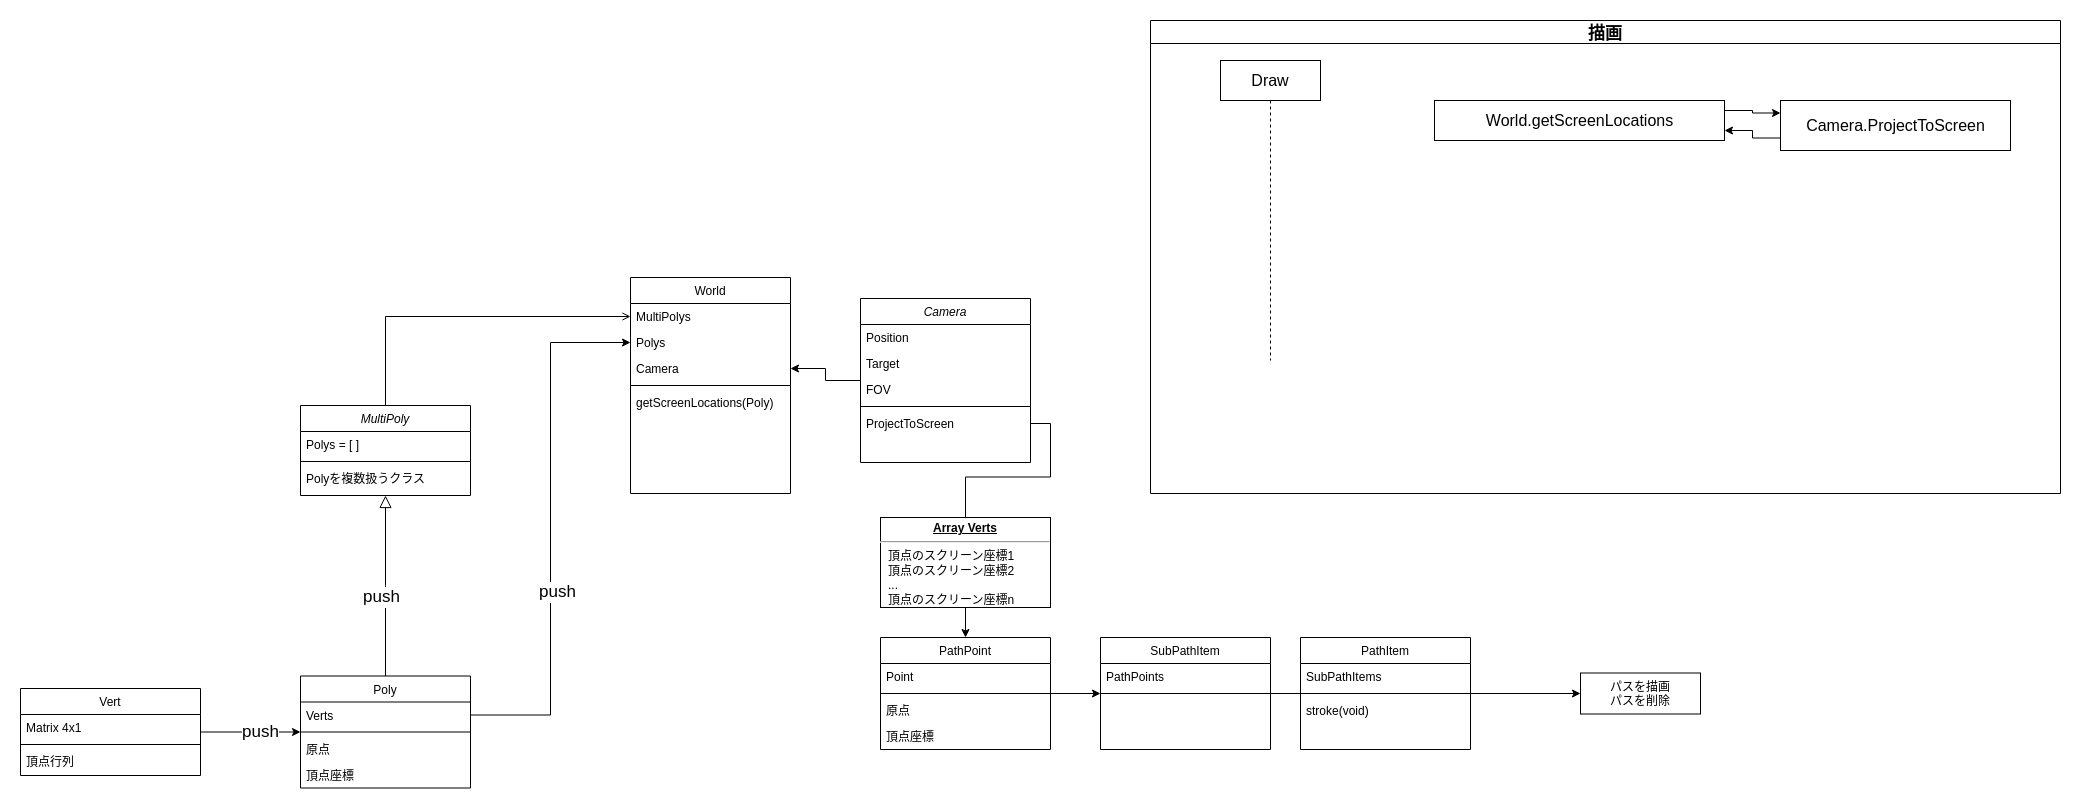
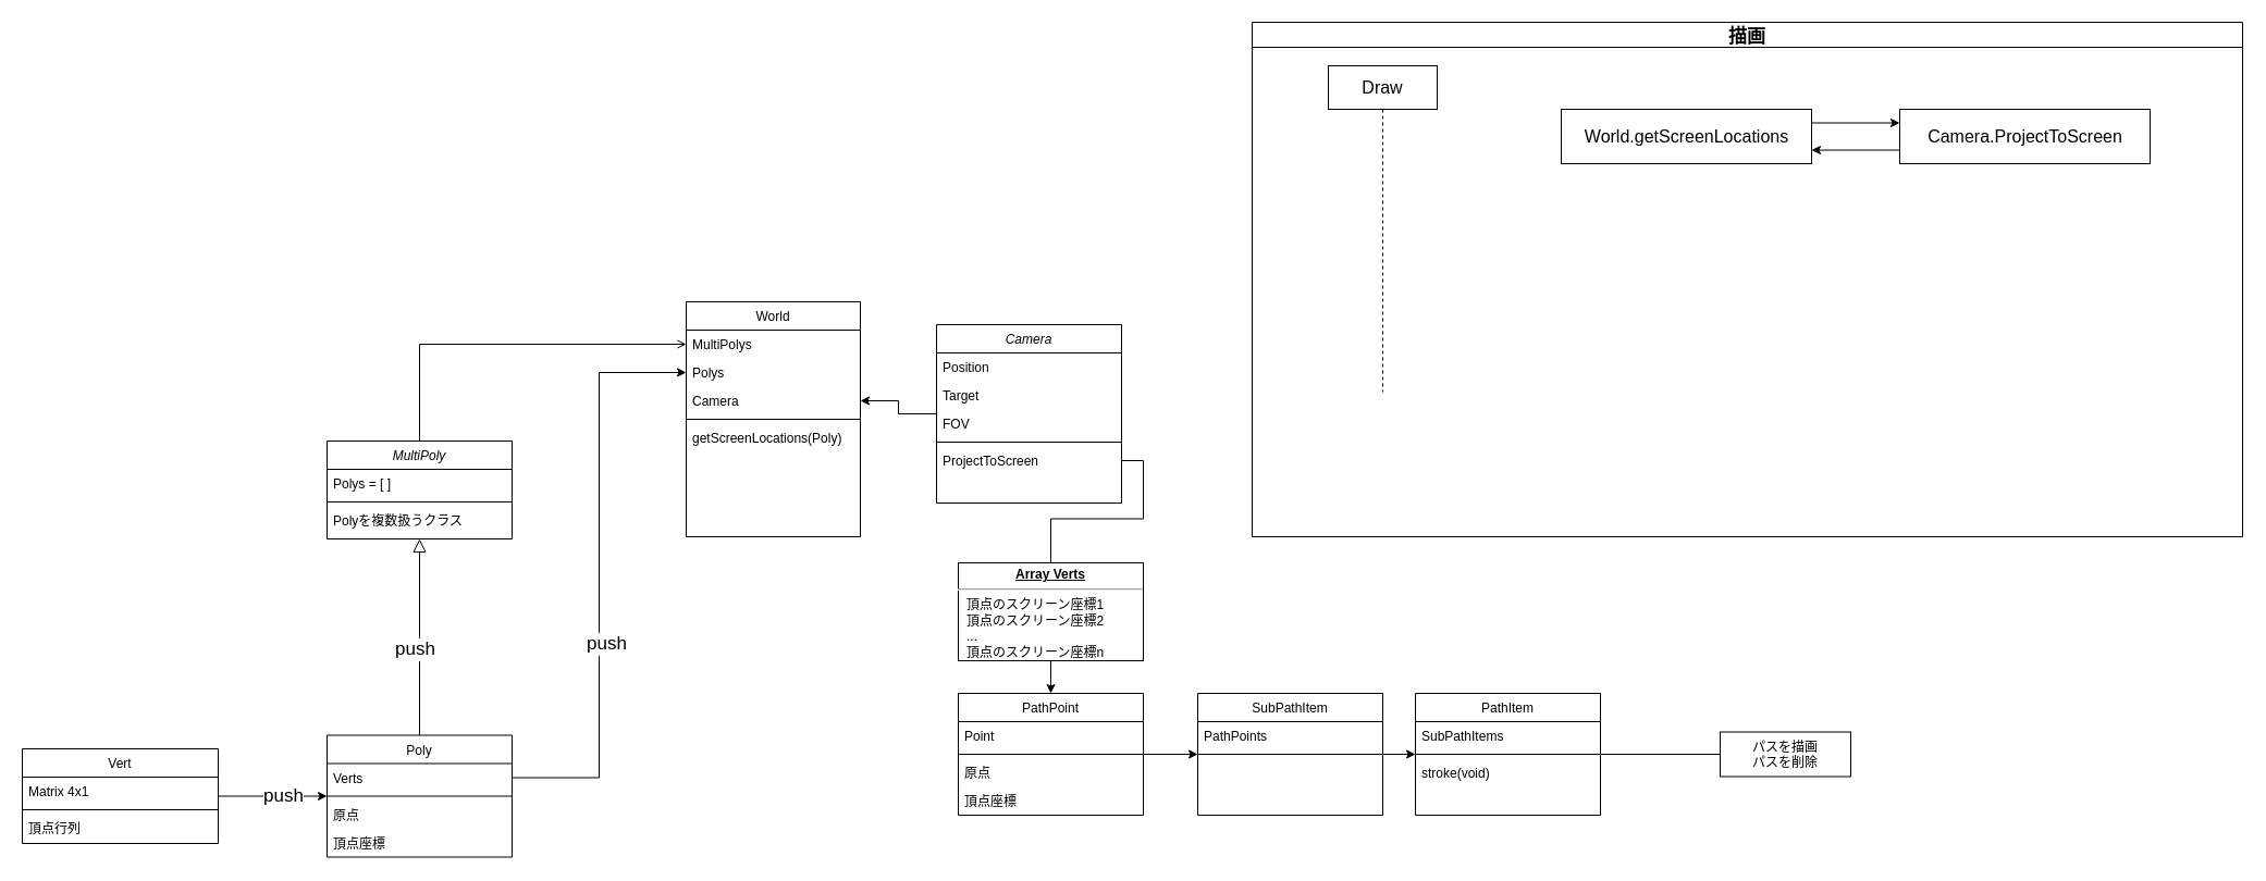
  <mxCell id="0" />
  <mxCell id="1" parent="0" />
  <mxCell id="2" style="edgeStyle=orthogonalEdgeStyle;rounded=0;orthogonalLoop=1;jettySize=auto;html=1;fontSize=17;endArrow=open;endFill=1;" edge="1" parent="1" source="3" target="15"><mxGeometry relative="1" as="geometry" /></mxCell>
  <mxCell id="3" value="MultiPoly" style="swimlane;fontStyle=2;align=center;verticalAlign=top;childLayout=stackLayout;horizontal=1;startSize=26;horizontalStack=0;resizeParent=1;resizeLast=0;collapsible=1;marginBottom=0;rounded=0;shadow=0;strokeWidth=1;" parent="1" vertex="1"><mxGeometry x="300" y="405" width="170" height="90" as="geometry"><mxRectangle x="220" y="120" width="160" height="26" as="alternateBounds" /></mxGeometry></mxCell>
  <mxCell id="4" value="Polys = [ ]" style="text;align=left;verticalAlign=top;spacingLeft=4;spacingRight=4;overflow=hidden;rotatable=0;points=[[0,0.5],[1,0.5]];portConstraint=eastwest;" parent="3" vertex="1"><mxGeometry y="26" width="170" height="26" as="geometry" /></mxCell>
  <mxCell id="5" value="" style="line;html=1;strokeWidth=1;align=left;verticalAlign=middle;spacingTop=-1;spacingLeft=3;spacingRight=3;rotatable=0;labelPosition=right;points=[];portConstraint=eastwest;" parent="3" vertex="1"><mxGeometry y="52" width="170" height="8" as="geometry" /></mxCell>
  <mxCell id="6" value="Polyを複数扱うクラス" style="text;align=left;verticalAlign=top;spacingLeft=4;spacingRight=4;overflow=hidden;rotatable=0;points=[[0,0.5],[1,0.5]];portConstraint=eastwest;rounded=0;shadow=0;html=0;" vertex="1" parent="3"><mxGeometry y="60" width="170" height="26" as="geometry" /></mxCell>
  <mxCell id="7" value="Poly" style="swimlane;fontStyle=0;align=center;verticalAlign=top;childLayout=stackLayout;horizontal=1;startSize=26;horizontalStack=0;resizeParent=1;resizeLast=0;collapsible=1;marginBottom=0;rounded=0;shadow=0;strokeWidth=1;" parent="1" vertex="1"><mxGeometry x="300" y="675.5" width="170" height="112" as="geometry"><mxRectangle x="340" y="380" width="170" height="26" as="alternateBounds" /></mxGeometry></mxCell>
  <mxCell id="8" value="Verts" style="text;align=left;verticalAlign=top;spacingLeft=4;spacingRight=4;overflow=hidden;rotatable=0;points=[[0,0.5],[1,0.5]];portConstraint=eastwest;" parent="7" vertex="1"><mxGeometry y="26" width="170" height="26" as="geometry" /></mxCell>
  <mxCell id="9" value="" style="line;html=1;strokeWidth=1;align=left;verticalAlign=middle;spacingTop=-1;spacingLeft=3;spacingRight=3;rotatable=0;labelPosition=right;points=[];portConstraint=eastwest;" parent="7" vertex="1"><mxGeometry y="52" width="170" height="8" as="geometry" /></mxCell>
  <mxCell id="10" value="原点" style="text;align=left;verticalAlign=top;spacingLeft=4;spacingRight=4;overflow=hidden;rotatable=0;points=[[0,0.5],[1,0.5]];portConstraint=eastwest;" vertex="1" parent="7"><mxGeometry y="60" width="170" height="26" as="geometry" /></mxCell>
  <mxCell id="11" value="頂点座標" style="text;align=left;verticalAlign=top;spacingLeft=4;spacingRight=4;overflow=hidden;rotatable=0;points=[[0,0.5],[1,0.5]];portConstraint=eastwest;" vertex="1" parent="7"><mxGeometry y="86" width="170" height="26" as="geometry" /></mxCell>
  <mxCell id="12" value="" style="endArrow=block;endSize=10;endFill=0;shadow=0;strokeWidth=1;rounded=0;edgeStyle=elbowEdgeStyle;elbow=vertical;" parent="1" source="7" target="3" edge="1"><mxGeometry width="160" relative="1" as="geometry"><mxPoint x="190" y="638" as="sourcePoint" /><mxPoint x="290" y="536" as="targetPoint" /></mxGeometry></mxCell>
  <mxCell id="13" value="push" style="edgeLabel;html=1;align=center;verticalAlign=middle;resizable=0;points=[];fontSize=17;" vertex="1" connectable="0" parent="12"><mxGeometry x="-0.119" y="5" relative="1" as="geometry"><mxPoint y="1" as="offset" /></mxGeometry></mxCell>
  <mxCell id="14" value="World" style="swimlane;fontStyle=0;align=center;verticalAlign=top;childLayout=stackLayout;horizontal=1;startSize=26;horizontalStack=0;resizeParent=1;resizeLast=0;collapsible=1;marginBottom=0;rounded=0;shadow=0;strokeWidth=1;" parent="1" vertex="1"><mxGeometry x="630" y="277" width="160" height="216" as="geometry"><mxRectangle x="550" y="140" width="160" height="26" as="alternateBounds" /></mxGeometry></mxCell>
  <mxCell id="15" value="MultiPolys" style="text;align=left;verticalAlign=top;spacingLeft=4;spacingRight=4;overflow=hidden;rotatable=0;points=[[0,0.5],[1,0.5]];portConstraint=eastwest;" parent="14" vertex="1"><mxGeometry y="26" width="160" height="26" as="geometry" /></mxCell>
  <mxCell id="16" value="Polys" style="text;align=left;verticalAlign=top;spacingLeft=4;spacingRight=4;overflow=hidden;rotatable=0;points=[[0,0.5],[1,0.5]];portConstraint=eastwest;" vertex="1" parent="14"><mxGeometry y="52" width="160" height="26" as="geometry" /></mxCell>
  <mxCell id="17" value="Camera" style="text;align=left;verticalAlign=top;spacingLeft=4;spacingRight=4;overflow=hidden;rotatable=0;points=[[0,0.5],[1,0.5]];portConstraint=eastwest;" vertex="1" parent="14"><mxGeometry y="78" width="160" height="26" as="geometry" /></mxCell>
  <mxCell id="18" value="" style="line;html=1;strokeWidth=1;align=left;verticalAlign=middle;spacingTop=-1;spacingLeft=3;spacingRight=3;rotatable=0;labelPosition=right;points=[];portConstraint=eastwest;" parent="14" vertex="1"><mxGeometry y="104" width="160" height="8" as="geometry" /></mxCell>
  <mxCell id="19" value="getScreenLocations(Poly)" style="text;align=left;verticalAlign=top;spacingLeft=4;spacingRight=4;overflow=hidden;rotatable=0;points=[[0,0.5],[1,0.5]];portConstraint=eastwest;" parent="14" vertex="1"><mxGeometry y="112" width="160" height="26" as="geometry" /></mxCell>
  <mxCell id="20" style="edgeStyle=orthogonalEdgeStyle;rounded=0;orthogonalLoop=1;jettySize=auto;html=1;" edge="1" parent="1" source="22" target="7"><mxGeometry relative="1" as="geometry" /></mxCell>
  <mxCell id="21" value="push" style="edgeLabel;html=1;align=center;verticalAlign=middle;resizable=0;points=[];fontSize=17;" vertex="1" connectable="0" parent="20"><mxGeometry x="0.18" relative="1" as="geometry"><mxPoint as="offset" /></mxGeometry></mxCell>
  <mxCell id="22" value="Vert" style="swimlane;fontStyle=0;align=center;verticalAlign=top;childLayout=stackLayout;horizontal=1;startSize=26;horizontalStack=0;resizeParent=1;resizeLast=0;collapsible=1;marginBottom=0;rounded=0;shadow=0;strokeWidth=1;" vertex="1" parent="1"><mxGeometry x="20" y="688" width="180" height="87" as="geometry"><mxRectangle x="340" y="380" width="170" height="26" as="alternateBounds" /></mxGeometry></mxCell>
  <mxCell id="23" value="Matrix 4x1" style="text;align=left;verticalAlign=top;spacingLeft=4;spacingRight=4;overflow=hidden;rotatable=0;points=[[0,0.5],[1,0.5]];portConstraint=eastwest;" vertex="1" parent="22"><mxGeometry y="26" width="180" height="26" as="geometry" /></mxCell>
  <mxCell id="24" value="" style="line;html=1;strokeWidth=1;align=left;verticalAlign=middle;spacingTop=-1;spacingLeft=3;spacingRight=3;rotatable=0;labelPosition=right;points=[];portConstraint=eastwest;" vertex="1" parent="22"><mxGeometry y="52" width="180" height="8" as="geometry" /></mxCell>
  <mxCell id="25" value="頂点行列" style="text;align=left;verticalAlign=top;spacingLeft=4;spacingRight=4;overflow=hidden;rotatable=0;points=[[0,0.5],[1,0.5]];portConstraint=eastwest;" vertex="1" parent="22"><mxGeometry y="60" width="180" height="26" as="geometry" /></mxCell>
  <mxCell id="26" style="edgeStyle=orthogonalEdgeStyle;rounded=0;orthogonalLoop=1;jettySize=auto;html=1;fontSize=17;endArrow=classic;endFill=1;" edge="1" parent="1" source="27" target="17"><mxGeometry relative="1" as="geometry" /></mxCell>
  <mxCell id="27" value="Camera" style="swimlane;fontStyle=2;align=center;verticalAlign=top;childLayout=stackLayout;horizontal=1;startSize=26;horizontalStack=0;resizeParent=1;resizeLast=0;collapsible=1;marginBottom=0;rounded=0;shadow=0;strokeWidth=1;" vertex="1" parent="1"><mxGeometry x="860" y="298" width="170" height="164" as="geometry"><mxRectangle x="220" y="120" width="160" height="26" as="alternateBounds" /></mxGeometry></mxCell>
  <mxCell id="28" value="Position" style="text;align=left;verticalAlign=top;spacingLeft=4;spacingRight=4;overflow=hidden;rotatable=0;points=[[0,0.5],[1,0.5]];portConstraint=eastwest;" vertex="1" parent="27"><mxGeometry y="26" width="170" height="26" as="geometry" /></mxCell>
  <mxCell id="29" value="Target" style="text;align=left;verticalAlign=top;spacingLeft=4;spacingRight=4;overflow=hidden;rotatable=0;points=[[0,0.5],[1,0.5]];portConstraint=eastwest;" vertex="1" parent="27"><mxGeometry y="52" width="170" height="26" as="geometry" /></mxCell>
  <mxCell id="30" value="FOV" style="text;align=left;verticalAlign=top;spacingLeft=4;spacingRight=4;overflow=hidden;rotatable=0;points=[[0,0.5],[1,0.5]];portConstraint=eastwest;" vertex="1" parent="27"><mxGeometry y="78" width="170" height="26" as="geometry" /></mxCell>
  <mxCell id="31" value="" style="line;html=1;strokeWidth=1;align=left;verticalAlign=middle;spacingTop=-1;spacingLeft=3;spacingRight=3;rotatable=0;labelPosition=right;points=[];portConstraint=eastwest;" vertex="1" parent="27"><mxGeometry y="104" width="170" height="8" as="geometry" /></mxCell>
  <mxCell id="32" value="ProjectToScreen" style="text;align=left;verticalAlign=top;spacingLeft=4;spacingRight=4;overflow=hidden;rotatable=0;points=[[0,0.5],[1,0.5]];portConstraint=eastwest;" vertex="1" parent="27"><mxGeometry y="112" width="170" height="26" as="geometry" /></mxCell>
  <mxCell id="33" style="edgeStyle=orthogonalEdgeStyle;rounded=0;orthogonalLoop=1;jettySize=auto;html=1;fontSize=17;endArrow=classic;endFill=1;" edge="1" parent="1" source="34" target="43"><mxGeometry relative="1" as="geometry" /></mxCell>
  <mxCell id="34" value="PathPoint" style="swimlane;fontStyle=0;align=center;verticalAlign=top;childLayout=stackLayout;horizontal=1;startSize=26;horizontalStack=0;resizeParent=1;resizeLast=0;collapsible=1;marginBottom=0;rounded=0;shadow=0;strokeWidth=1;" vertex="1" parent="1"><mxGeometry x="880" y="637" width="170" height="112" as="geometry"><mxRectangle x="340" y="380" width="170" height="26" as="alternateBounds" /></mxGeometry></mxCell>
  <mxCell id="35" value="Point" style="text;align=left;verticalAlign=top;spacingLeft=4;spacingRight=4;overflow=hidden;rotatable=0;points=[[0,0.5],[1,0.5]];portConstraint=eastwest;" vertex="1" parent="34"><mxGeometry y="26" width="170" height="26" as="geometry" /></mxCell>
  <mxCell id="36" value="" style="line;html=1;strokeWidth=1;align=left;verticalAlign=middle;spacingTop=-1;spacingLeft=3;spacingRight=3;rotatable=0;labelPosition=right;points=[];portConstraint=eastwest;" vertex="1" parent="34"><mxGeometry y="52" width="170" height="8" as="geometry" /></mxCell>
  <mxCell id="37" value="原点" style="text;align=left;verticalAlign=top;spacingLeft=4;spacingRight=4;overflow=hidden;rotatable=0;points=[[0,0.5],[1,0.5]];portConstraint=eastwest;" vertex="1" parent="34"><mxGeometry y="60" width="170" height="26" as="geometry" /></mxCell>
  <mxCell id="38" value="頂点座標" style="text;align=left;verticalAlign=top;spacingLeft=4;spacingRight=4;overflow=hidden;rotatable=0;points=[[0,0.5],[1,0.5]];portConstraint=eastwest;" vertex="1" parent="34"><mxGeometry y="86" width="170" height="26" as="geometry" /></mxCell>
  <mxCell id="39" style="edgeStyle=orthogonalEdgeStyle;rounded=0;orthogonalLoop=1;jettySize=auto;html=1;entryX=0.5;entryY=0;entryDx=0;entryDy=0;fontSize=17;endArrow=classic;endFill=1;" edge="1" parent="1" source="40" target="34"><mxGeometry relative="1" as="geometry" /></mxCell>
  <mxCell id="40" value="&lt;p style=&quot;margin:0px;margin-top:4px;text-align:center;text-decoration:underline;&quot;&gt;&lt;b&gt;Array Verts&lt;/b&gt;&lt;/p&gt;&lt;hr&gt;&lt;p style=&quot;margin:0px;margin-left:8px;&quot;&gt;頂点のスクリーン座標1&lt;/p&gt;&lt;p style=&quot;margin:0px;margin-left:8px;&quot;&gt;頂点のスクリーン座標2&lt;br&gt;&lt;/p&gt;&lt;p style=&quot;margin:0px;margin-left:8px;&quot;&gt;...&lt;/p&gt;&lt;p style=&quot;margin:0px;margin-left:8px;&quot;&gt;頂点のスクリーン座標n&lt;br&gt;&lt;/p&gt;" style="verticalAlign=top;align=left;overflow=fill;fontSize=12;fontFamily=Helvetica;html=1;" vertex="1" parent="1"><mxGeometry x="880" y="517" width="170" height="90" as="geometry" /></mxCell>
  <mxCell id="41" value="" style="edgeStyle=orthogonalEdgeStyle;rounded=0;orthogonalLoop=1;jettySize=auto;html=1;fontSize=17;endArrow=none;endFill=1;" edge="1" parent="1" source="32" target="40"><mxGeometry relative="1" as="geometry"><mxPoint x="960" y="587" as="targetPoint" /><mxPoint x="930" y="457.947" as="sourcePoint" /></mxGeometry></mxCell>
- <mxCell id="42" style="edgeStyle=orthogonalEdgeStyle;rounded=0;orthogonalLoop=1;jettySize=auto;html=1;fontSize=17;endArrow=none;endFill=1;" edge="1" parent="1" source="43" target="49"><mxGeometry relative="1" as="geometry" /></mxCell>
+ <mxCell id="42" style="edgeStyle=orthogonalEdgeStyle;rounded=0;orthogonalLoop=1;jettySize=auto;html=1;fontSize=17;endArrow=classic;endFill=1;" edge="1" parent="1" source="43" target="49"><mxGeometry relative="1" as="geometry" /></mxCell>
  <mxCell id="43" value="SubPathItem" style="swimlane;fontStyle=0;align=center;verticalAlign=top;childLayout=stackLayout;horizontal=1;startSize=26;horizontalStack=0;resizeParent=1;resizeLast=0;collapsible=1;marginBottom=0;rounded=0;shadow=0;strokeWidth=1;" vertex="1" parent="1"><mxGeometry x="1100" y="637" width="170" height="112" as="geometry"><mxRectangle x="340" y="380" width="170" height="26" as="alternateBounds" /></mxGeometry></mxCell>
  <mxCell id="44" value="PathPoints" style="text;align=left;verticalAlign=top;spacingLeft=4;spacingRight=4;overflow=hidden;rotatable=0;points=[[0,0.5],[1,0.5]];portConstraint=eastwest;" vertex="1" parent="43"><mxGeometry y="26" width="170" height="26" as="geometry" /></mxCell>
  <mxCell id="45" value="" style="line;html=1;strokeWidth=1;align=left;verticalAlign=middle;spacingTop=-1;spacingLeft=3;spacingRight=3;rotatable=0;labelPosition=right;points=[];portConstraint=eastwest;" vertex="1" parent="43"><mxGeometry y="52" width="170" height="8" as="geometry" /></mxCell>
  <mxCell id="46" style="edgeStyle=orthogonalEdgeStyle;rounded=0;orthogonalLoop=1;jettySize=auto;html=1;fontSize=17;endArrow=classic;endFill=1;" edge="1" parent="1" source="8" target="16"><mxGeometry relative="1" as="geometry" /></mxCell>
  <mxCell id="47" value="push" style="edgeLabel;html=1;align=center;verticalAlign=middle;resizable=0;points=[];fontSize=17;" vertex="1" connectable="0" parent="46"><mxGeometry x="-0.239" y="-6" relative="1" as="geometry"><mxPoint as="offset" /></mxGeometry></mxCell>
- <mxCell id="48" value="" style="edgeStyle=orthogonalEdgeStyle;rounded=0;orthogonalLoop=1;jettySize=auto;html=1;fontSize=17;endArrow=classic;endFill=1;" edge="1" parent="1" source="49" target="53"><mxGeometry relative="1" as="geometry" /></mxCell>
+ <mxCell id="48" value="" style="edgeStyle=orthogonalEdgeStyle;rounded=0;orthogonalLoop=1;jettySize=auto;html=1;fontSize=17;endArrow=none;endFill=1;" edge="1" parent="1" source="49" target="53"><mxGeometry relative="1" as="geometry" /></mxCell>
  <mxCell id="49" value="PathItem" style="swimlane;fontStyle=0;align=center;verticalAlign=top;childLayout=stackLayout;horizontal=1;startSize=26;horizontalStack=0;resizeParent=1;resizeLast=0;collapsible=1;marginBottom=0;rounded=0;shadow=0;strokeWidth=1;" vertex="1" parent="1"><mxGeometry x="1300" y="637" width="170" height="112" as="geometry"><mxRectangle x="340" y="380" width="170" height="26" as="alternateBounds" /></mxGeometry></mxCell>
  <mxCell id="50" value="SubPathItems" style="text;align=left;verticalAlign=top;spacingLeft=4;spacingRight=4;overflow=hidden;rotatable=0;points=[[0,0.5],[1,0.5]];portConstraint=eastwest;" vertex="1" parent="49"><mxGeometry y="26" width="170" height="26" as="geometry" /></mxCell>
  <mxCell id="51" value="" style="line;html=1;strokeWidth=1;align=left;verticalAlign=middle;spacingTop=-1;spacingLeft=3;spacingRight=3;rotatable=0;labelPosition=right;points=[];portConstraint=eastwest;" vertex="1" parent="49"><mxGeometry y="52" width="170" height="8" as="geometry" /></mxCell>
  <mxCell id="52" value="stroke(void)" style="text;align=left;verticalAlign=top;spacingLeft=4;spacingRight=4;overflow=hidden;rotatable=0;points=[[0,0.5],[1,0.5]];portConstraint=eastwest;" vertex="1" parent="49"><mxGeometry y="60" width="170" height="26" as="geometry" /></mxCell>
  <mxCell id="53" value="パスを描画&lt;br&gt;パスを削除" style="whiteSpace=wrap;html=1;verticalAlign=top;fontStyle=0;startSize=26;rounded=0;shadow=0;strokeWidth=1;" vertex="1" parent="1"><mxGeometry x="1580" y="672.5" width="120" height="41" as="geometry" /></mxCell>
  <mxCell id="54" value="描画" style="swimlane;fontSize=17;" vertex="1" parent="1"><mxGeometry x="1150" y="20" width="910" height="473" as="geometry" /></mxCell>
  <mxCell id="55" style="edgeStyle=orthogonalEdgeStyle;rounded=0;orthogonalLoop=1;jettySize=auto;html=1;exitX=1;exitY=0.25;exitDx=0;exitDy=0;entryX=0;entryY=0.25;entryDx=0;entryDy=0;fontSize=16;endArrow=classic;endFill=1;" edge="1" parent="54" source="56" target="59"><mxGeometry relative="1" as="geometry" /></mxCell>
- <mxCell id="56" value="&lt;font style=&quot;font-size: 16px;&quot;&gt;World.&lt;span style=&quot;text-align: left; font-size: 16px;&quot;&gt;getScreenLocations&lt;/span&gt;&lt;/font&gt;" style="html=1;fontSize=16;" vertex="1" parent="54"><mxGeometry x="284" y="80" width="290" height="40" as="geometry" /></mxCell>
+ <mxCell id="56" value="&lt;font style=&quot;font-size: 16px;&quot;&gt;World.&lt;span style=&quot;text-align: left; font-size: 16px;&quot;&gt;getScreenLocations&lt;/span&gt;&lt;/font&gt;" style="html=1;fontSize=16;" vertex="1" parent="54"><mxGeometry x="284" y="80" width="230" height="50" as="geometry" /></mxCell>
  <mxCell id="57" value="Draw" style="shape=umlLifeline;perimeter=lifelinePerimeter;whiteSpace=wrap;html=1;container=1;collapsible=0;recursiveResize=0;outlineConnect=0;fontSize=16;" vertex="1" parent="54"><mxGeometry x="70" y="40" width="100" height="300" as="geometry" /></mxCell>
  <mxCell id="58" style="edgeStyle=orthogonalEdgeStyle;rounded=0;orthogonalLoop=1;jettySize=auto;html=1;exitX=0;exitY=0.75;exitDx=0;exitDy=0;entryX=1;entryY=0.75;entryDx=0;entryDy=0;fontSize=16;endArrow=classic;endFill=1;" edge="1" parent="54" source="59" target="56"><mxGeometry relative="1" as="geometry" /></mxCell>
- <mxCell id="59" value="Camera.ProjectToScreen" style="html=1;fontSize=16;" vertex="1" parent="54"><mxGeometry x="630" y="80" width="230" height="50" as="geometry" /></mxCell>
+ <mxCell id="59" value="Camera.ProjectToScreen" style="html=1;fontSize=16;" vertex="1" parent="54"><mxGeometry x="595" y="80" width="230" height="50" as="geometry" /></mxCell>
